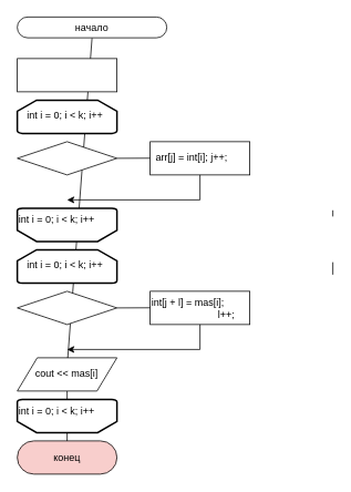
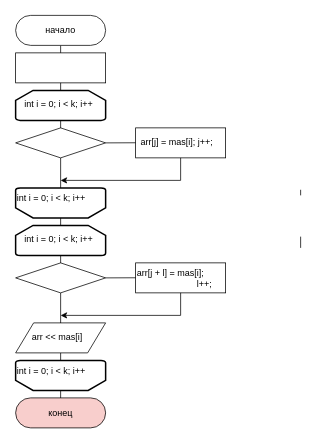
  <mxCell id="0" />
  <mxCell id="1" parent="0" />
  <mxCell id="2" value="" style="endArrow=none;html=1;entryX=0.5;entryY=0;entryDx=0;entryDy=0;entryPerimeter=0;exitX=0.5;exitY=0;exitDx=0;exitDy=0;" edge="1" parent="1" source="12" target="24"><mxGeometry width="50" height="50" relative="1" as="geometry"><mxPoint x="-10" y="510" as="sourcePoint" /><mxPoint x="40" y="460" as="targetPoint" /></mxGeometry></mxCell>
  <mxCell id="3" value="" style="endArrow=none;html=1;exitX=0.5;exitY=1;exitDx=0;exitDy=0;" edge="1" parent="1"><mxGeometry width="50" height="50" relative="1" as="geometry"><mxPoint x="400" y="252.5" as="sourcePoint" /><mxPoint x="400" y="260" as="targetPoint" /></mxGeometry></mxCell>
  <mxCell id="4" value="" style="endArrow=none;html=1;entryX=1;entryY=0.5;entryDx=0;entryDy=0;exitX=0.026;exitY=0.621;exitDx=0;exitDy=0;exitPerimeter=0;" edge="1" parent="1" target="11"><mxGeometry width="50" height="50" relative="1" as="geometry"><mxPoint x="183.12" y="189.84" as="sourcePoint" /><mxPoint x="170" y="200" as="targetPoint" /></mxGeometry></mxCell>
  <mxCell id="5" value="" style="endArrow=none;html=1;exitX=0.5;exitY=1;exitDx=0;exitDy=0;" edge="1" parent="1" source="7"><mxGeometry width="50" height="50" relative="1" as="geometry"><mxPoint x="80" y="60" as="sourcePoint" /><mxPoint x="80" y="440" as="targetPoint" /></mxGeometry></mxCell>
  <mxCell id="6" value="" style="endArrow=none;html=1;exitX=0.5;exitY=1;exitDx=0;exitDy=0;" edge="1" parent="1"><mxGeometry width="50" height="50" relative="1" as="geometry"><mxPoint x="80" y="482.5" as="sourcePoint" /><mxPoint x="80" y="550" as="targetPoint" /></mxGeometry></mxCell>
- <mxCell id="7" value="начало" style="rounded=1;whiteSpace=wrap;html=1;arcSize=50;" vertex="1" parent="1"><mxGeometry x="20" y="20" width="180" height="25" as="geometry" /></mxCell>
+ <mxCell id="7" value="начало" style="rounded=1;whiteSpace=wrap;html=1;arcSize=50;" vertex="1" parent="1"><mxGeometry x="20" y="20" width="120" height="40" as="geometry" /></mxCell>
  <mxCell id="8" value="" style="strokeWidth=2;html=1;shape=mxgraph.flowchart.loop_limit;whiteSpace=wrap;fontStyle=1" vertex="1" parent="1"><mxGeometry x="20" y="120" width="120" height="40" as="geometry" /></mxCell>
  <mxCell id="9" value="" style="strokeWidth=2;html=1;shape=mxgraph.flowchart.loop_limit;whiteSpace=wrap;rotation=-180;" vertex="1" parent="1"><mxGeometry x="20" y="250" width="120" height="40" as="geometry" /></mxCell>
  <mxCell id="10" value="конец" style="rounded=1;whiteSpace=wrap;html=1;arcSize=50;fillColor=#f8cecc;" vertex="1" parent="1"><mxGeometry x="20" y="530" width="120" height="40" as="geometry" /></mxCell>
  <mxCell id="11" value="" style="rhombus;whiteSpace=wrap;html=1;" vertex="1" parent="1"><mxGeometry x="20" y="170" width="120" height="40" as="geometry" /></mxCell>
  <mxCell id="12" value="" style="shape=parallelogram;perimeter=parallelogramPerimeter;whiteSpace=wrap;html=1;" vertex="1" parent="1"><mxGeometry x="20" y="430" width="120" height="40" as="geometry" /></mxCell>
- <mxCell id="13" value="cout &amp;lt;&amp;lt; mas[i]" style="text;html=1;" vertex="1" parent="1"><mxGeometry x="40" y="435" width="80" height="30" as="geometry" /></mxCell>
+ <mxCell id="13" value="arr &amp;lt;&amp;lt; mas[i]" style="text;html=1;" vertex="1" parent="1"><mxGeometry x="40" y="435" width="80" height="30" as="geometry" /></mxCell>
  <mxCell id="14" value="" style="endArrow=none;html=1;exitX=0.5;exitY=1;exitDx=0;exitDy=0;" edge="1" parent="1"><mxGeometry width="50" height="50" relative="1" as="geometry"><mxPoint x="400" y="315" as="sourcePoint" /><mxPoint x="400" y="330" as="targetPoint" /></mxGeometry></mxCell>
  <mxCell id="15" value="" style="endArrow=classic;html=1;" edge="1" parent="1"><mxGeometry width="50" height="50" relative="1" as="geometry"><mxPoint x="240" y="240" as="sourcePoint" /><mxPoint x="80" y="240" as="targetPoint" /></mxGeometry></mxCell>
  <mxCell id="16" value="int i = 0; i &lt; k; i++" style="text;html=1;" vertex="1" parent="1"><mxGeometry x="30" y="125" width="120" height="30" as="geometry" /></mxCell>
  <mxCell id="17" value="" style="rounded=0;whiteSpace=wrap;html=1;" vertex="1" parent="1"><mxGeometry x="20" y="70" width="120" height="40" as="geometry" /></mxCell>
  <mxCell id="18" value="" style="rounded=0;whiteSpace=wrap;html=1;" vertex="1" parent="1"><mxGeometry x="180" y="170" width="120" height="40" as="geometry" /></mxCell>
- <mxCell id="19" value="arr[j] = int[i];&#09;&#09;&#09;j++;" style="text;html=1;" vertex="1" parent="1"><mxGeometry x="185" y="175" width="120" height="30" as="geometry" /></mxCell>
+ <mxCell id="19" value="arr[j] = mas[i];&#09;&#09;&#09;j++;" style="text;html=1;" vertex="1" parent="1"><mxGeometry x="185" y="175" width="120" height="30" as="geometry" /></mxCell>
  <mxCell id="20" value="int i = 0; i &lt; k; i++" style="text;html=1;" vertex="1" parent="1"><mxGeometry x="20" y="250" width="120" height="30" as="geometry" /></mxCell>
  <mxCell id="21" value="" style="endArrow=none;html=1;exitX=0.5;exitY=1;exitDx=0;exitDy=0;" edge="1" parent="1"><mxGeometry width="50" height="50" relative="1" as="geometry"><mxPoint x="240" y="210" as="sourcePoint" /><mxPoint x="240" y="240" as="targetPoint" /><Array as="points" /></mxGeometry></mxCell>
  <mxCell id="22" value="" style="endArrow=none;html=1;entryX=1;entryY=0.5;entryDx=0;entryDy=0;exitX=0.026;exitY=0.621;exitDx=0;exitDy=0;exitPerimeter=0;" edge="1" target="25" parent="1"><mxGeometry width="50" height="50" relative="1" as="geometry"><mxPoint x="183.12" y="369.84" as="sourcePoint" /><mxPoint x="170" y="380" as="targetPoint" /></mxGeometry></mxCell>
  <mxCell id="23" value="" style="strokeWidth=2;html=1;shape=mxgraph.flowchart.loop_limit;whiteSpace=wrap;fontStyle=1" vertex="1" parent="1"><mxGeometry x="20" y="300" width="120" height="40" as="geometry" /></mxCell>
  <mxCell id="24" value="" style="strokeWidth=2;html=1;shape=mxgraph.flowchart.loop_limit;whiteSpace=wrap;rotation=-180;" vertex="1" parent="1"><mxGeometry x="20" y="480" width="120" height="40" as="geometry" /></mxCell>
  <mxCell id="25" value="" style="rhombus;whiteSpace=wrap;html=1;" vertex="1" parent="1"><mxGeometry x="20" y="350" width="120" height="40" as="geometry" /></mxCell>
  <mxCell id="26" value="" style="endArrow=classic;html=1;" edge="1" parent="1"><mxGeometry width="50" height="50" relative="1" as="geometry"><mxPoint x="240" y="420" as="sourcePoint" /><mxPoint x="80" y="420" as="targetPoint" /></mxGeometry></mxCell>
  <mxCell id="27" value="int i = 0; i &lt; k; i++" style="text;html=1;" vertex="1" parent="1"><mxGeometry x="30" y="305" width="120" height="30" as="geometry" /></mxCell>
  <mxCell id="28" value="" style="rounded=0;whiteSpace=wrap;html=1;" vertex="1" parent="1"><mxGeometry x="180" y="350" width="120" height="40" as="geometry" /></mxCell>
- <mxCell id="29" value="&lt;div&gt;int[j + l] = mas[i];&lt;/div&gt;&lt;div&gt;&lt;span style=&quot;white-space: pre&quot;&gt;&#09;&#09;&#09;&lt;/span&gt;l++;&lt;/div&gt;" style="text;html=1;" vertex="1" parent="1"><mxGeometry x="180" y="350" width="120" height="30" as="geometry" /></mxCell>
+ <mxCell id="29" value="&lt;div&gt;arr[j + l] = mas[i];&lt;/div&gt;&lt;div&gt;&lt;span style=&quot;white-space: pre&quot;&gt;&#09;&#09;&#09;&lt;/span&gt;l++;&lt;/div&gt;" style="text;html=1;" vertex="1" parent="1"><mxGeometry x="180" y="350" width="120" height="30" as="geometry" /></mxCell>
  <mxCell id="30" value="int i = 0; i &lt; k; i++" style="text;html=1;" vertex="1" parent="1"><mxGeometry x="20" y="480" width="120" height="30" as="geometry" /></mxCell>
  <mxCell id="31" value="" style="endArrow=none;html=1;exitX=0.5;exitY=1;exitDx=0;exitDy=0;" edge="1" parent="1"><mxGeometry width="50" height="50" relative="1" as="geometry"><mxPoint x="240" y="390" as="sourcePoint" /><mxPoint x="240" y="420" as="targetPoint" /></mxGeometry></mxCell>
